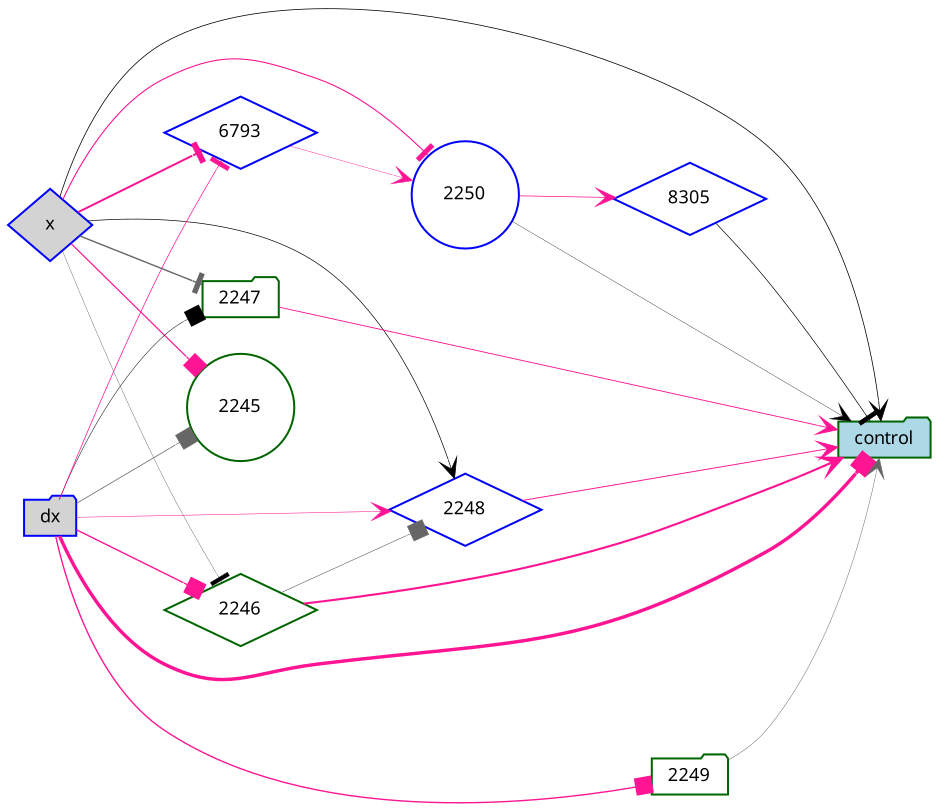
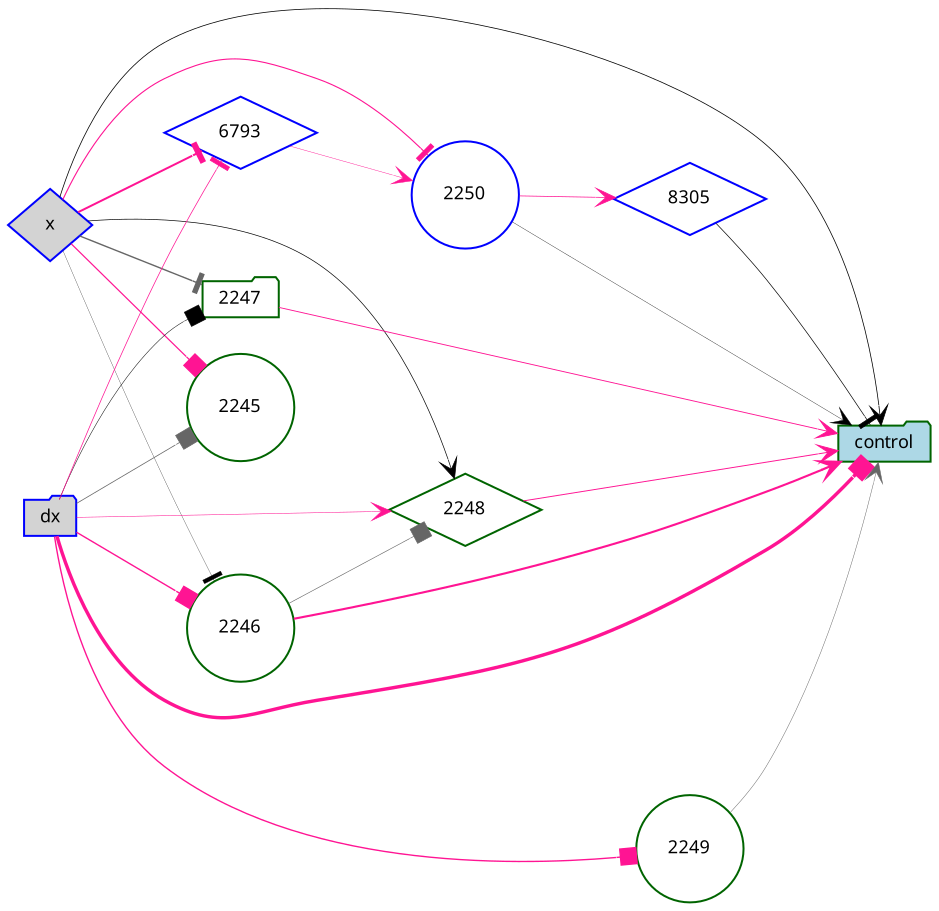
  digraph {
    fontname="Noto Sans"
    rankdir=LR
    node [color=darkgreen fillcolor=white fontname="Noto Sans" fontsize=9 shape=diamond style=filled]
    edge [arrowhead=vee color=deeppink fontname="Noto Sans" style=solid]
    x [color=blue fillcolor=lightgray height=0.2 width=0.2]
    control [fillcolor=lightblue height=0.2 shape=folder width=0.2]
-   2246 [height=0.2 width=0.2]
+   2246 [height=0.2 shape=circle width=0.2]
    2247 [height=0.2 shape=folder width=0.2]
-   2248 [color=blue height=0.2 width=0.2]
+   2248 [height=0.2 width=0.2]
    2250 [color=blue height=0.2 shape=circle width=0.2]
    n7 [color=blue height=0.2 label=6793 width=0.2]
    2245 [height=0.2 shape=circle width=0.2 fillcolor="" style=""]
    8305 [color=blue height=0.2 width=0.2]
    dx [color=blue fillcolor=lightgray height=0.2 shape=folder width=0.2]
-   2249 [height=0.2 shape=folder width=0.2]
+   2249 [height=0.2 shape=circle width=0.2]
    x -> control [color=black penwidth=0.3789927914442357]
    x -> 2246 [arrowhead=tee color=black penwidth=0.13200654222430924]
    x -> 2247 [arrowhead=tee color=gray40 penwidth=0.6987280343894396]
    x -> 2248 [color=black penwidth=0.34201391334713616]
    x -> 2250 [arrowhead=tee penwidth=0.5502889672566822]
    x -> n7 [arrowhead=tee penwidth=0.997038369455983]
    x -> 2245 [arrowhead=box penwidth=0.6038759680616193]
    2246 -> control [penwidth=1.0516504204715715]
    2246 -> 2248 [arrowhead=box color=gray40 penwidth=0.303226324834326]
    2247 -> control [penwidth=0.4530417115855456]
    2248 -> control [penwidth=0.47942510714022835]
    2250 -> control [color=black penwidth=0.17146957344861913]
    2250 -> 8305 [penwidth=0.37450308430223533]
    n7 -> 2250 [penwidth=0.21492857712376415]
    8305 -> control [arrowhead=tee color=black penwidth=0.34289035017101466]
    dx -> control [arrowhead=box penwidth=1.7130908468334358]
    dx -> 2246 [arrowhead=box penwidth=0.6928219474380086]
    dx -> 2247 [arrowhead=box color=black penwidth=0.2448527908672052]
    dx -> 2248 [penwidth=0.26020615223883836]
    dx -> n7 [arrowhead=tee penwidth=0.3665491328449758]
    dx -> 2245 [arrowhead=box color=gray40 penwidth=0.37889972169897335]
    dx -> 2249 [arrowhead=box penwidth=0.6882104770230222]
    2249 -> control [color=gray40 penwidth=0.23593042237163472]
  }
